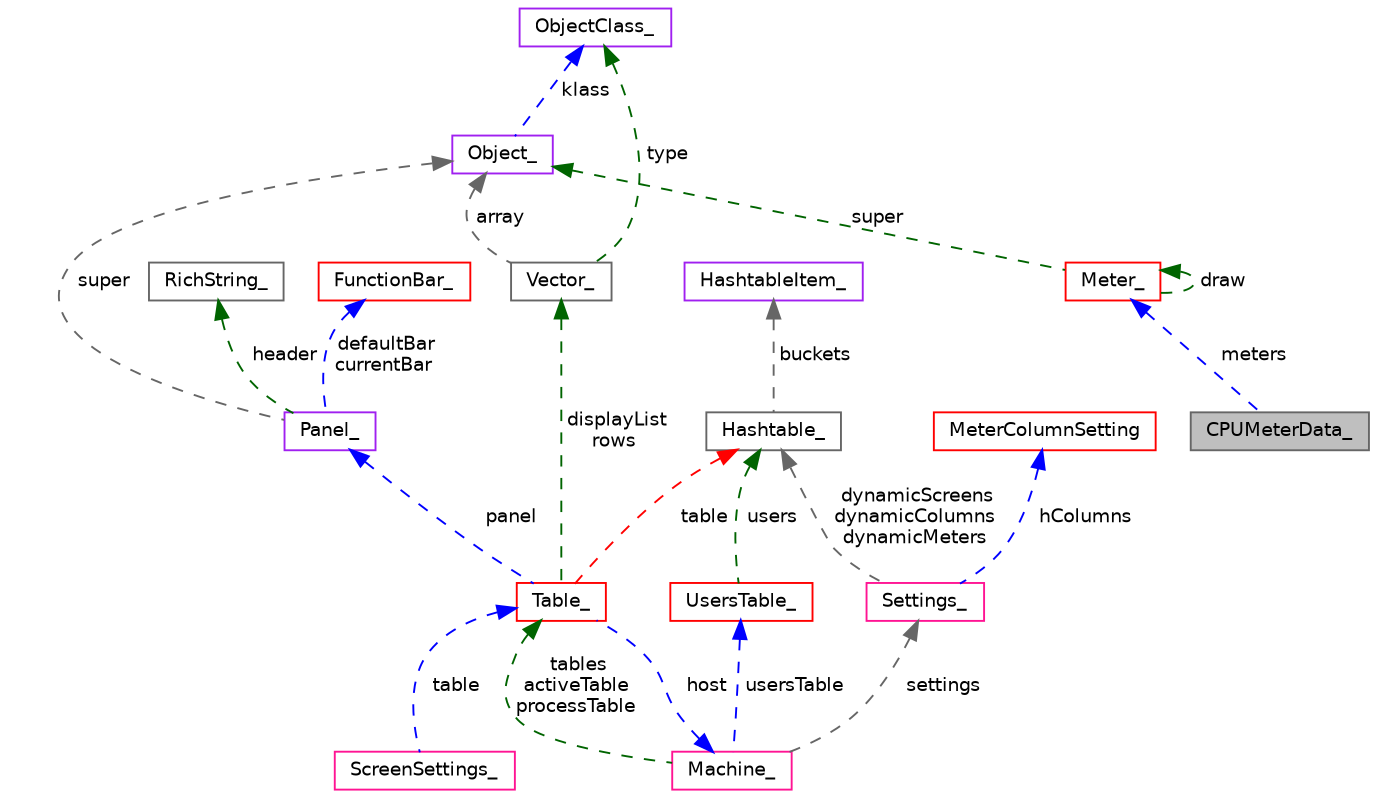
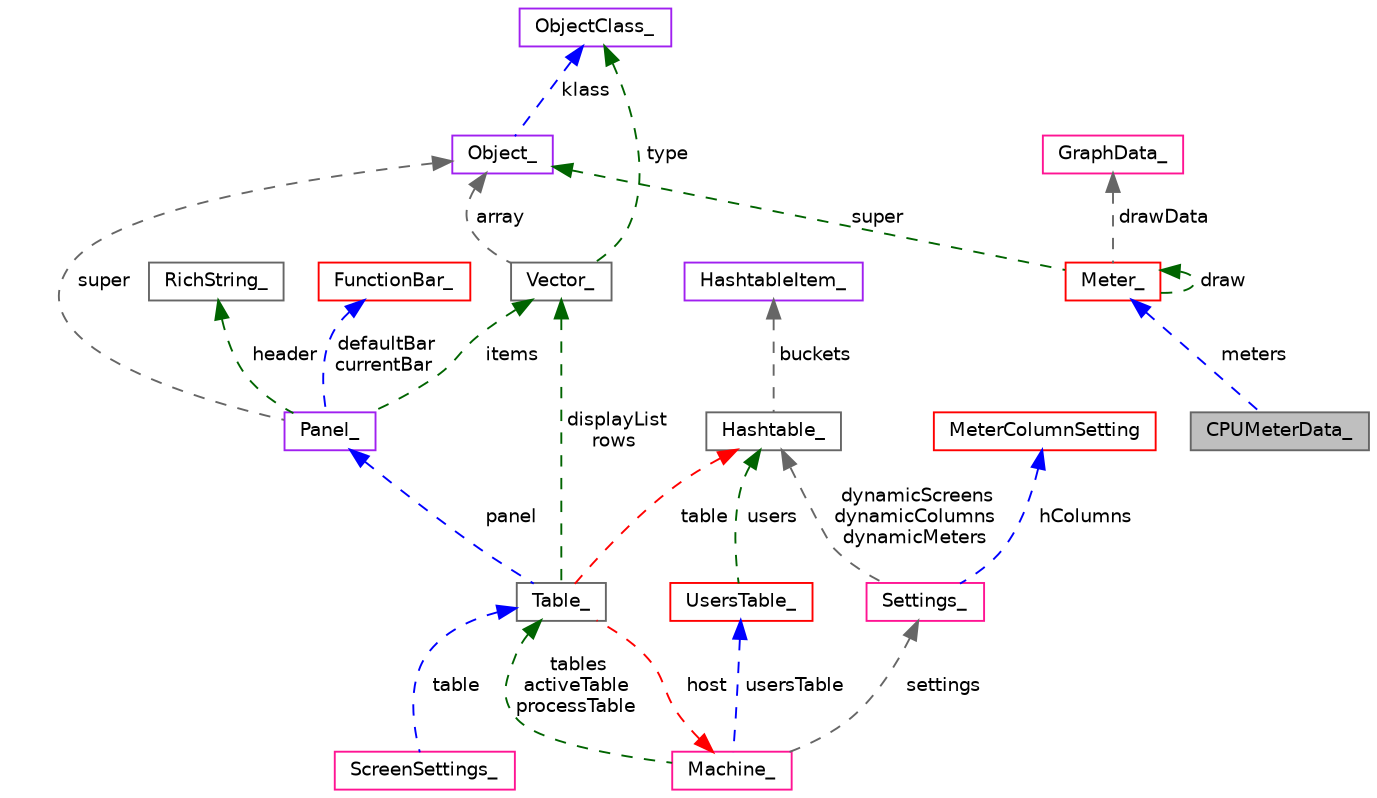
  digraph {
    node [color=red fillcolor=white fontname=Helvetica fontsize=10 shape=record style=filled]
    edge [color=darkgreen dir=back fontname=Helvetica fontsize=10 labelfontname=Helvetica labelfontsize=10 style=dashed]
    n1 [color=gray40 fillcolor=grey75 fontcolor=black height=0.2 label=CPUMeterData_ width=0.4]
    n2 [height=0.2 label=Meter_ width=0.4]
    n3 [color=deeppink height=0.2 label=Machine_ width=0.4]
-   n4 [height=0.2 label=Table_ width=0.4]
+   n4 [color=gray40 height=0.2 label=Table_ width=0.4]
    n5 [color=deeppink height=0.2 label=ScreenSettings_ width=0.4]
    n6 [color=gray40 height=0.2 label=Vector_ width=0.4]
    n7 [color=purple height=0.2 label=Panel_ width=0.4]
    n8 [color=purple height=0.2 label=ObjectClass_ width=0.4]
    n9 [color=purple height=0.2 label=Object_ width=0.4]
    n10 [color=gray40 height=0.2 label=Hashtable_ width=0.4]
    n11 [color=deeppink height=0.2 label=Settings_ width=0.4]
    n12 [height=0.2 label=UsersTable_ width=0.4]
    n13 [color=purple height=0.2 label=HashtableItem_ width=0.4]
    n14 [color=gray40 height=0.2 label=RichString_ width=0.4]
    n15 [height=0.2 label=FunctionBar_ width=0.4]
    n16 [height=0.2 label=MeterColumnSetting width=0.4]
+   n17 [color=deeppink height=0.2 label=GraphData_ width=0.4]
    n2 -> n1 [color=blue label=" meters"]
    n2 -> n2 [label=" draw"]
-   n3 -> n4 [color=blue label=" host"]
+   n3 -> n4 [color=red label=" host"]
    n4 -> n3 [label=" tables\nactiveTable\nprocessTable"]
    n4 -> n5 [color=blue label=" table"]
    n6 -> n4 [label=" displayList\nrows"]
+   n6 -> n7 [label=" items"]
    n7 -> n4 [color=blue label=" panel"]
    n8 -> n6 [label=" type"]
    n8 -> n9 [color=blue label=" klass"]
    n9 -> n2 [label=" super"]
    n9 -> n6 [color=gray40 label=" array"]
    n9 -> n7 [color=gray40 label=" super"]
    n10 -> n4 [color=red label=" table"]
    n10 -> n11 [color=gray40 label=" dynamicScreens\ndynamicColumns\ndynamicMeters"]
    n10 -> n12 [label=" users"]
    n11 -> n3 [color=gray40 label=" settings"]
    n12 -> n3 [color=blue label=" usersTable"]
    n13 -> n10 [color=gray40 label=" buckets"]
    n14 -> n7 [label=" header"]
    n15 -> n7 [color=blue label=" defaultBar\ncurrentBar"]
    n16 -> n11 [color=blue label=" hColumns"]
+   n17 -> n2 [color=gray40 label=" drawData"]
  }
